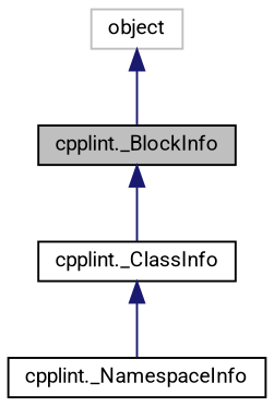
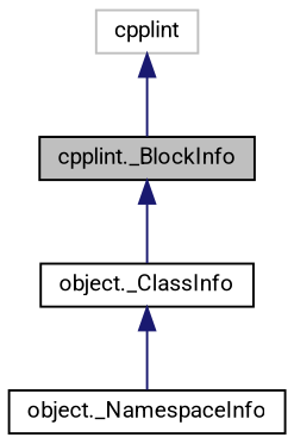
  digraph {
    fontname=Roboto
    node [color=black fillcolor=white fontname=Roboto fontsize=10 shape=record style=filled]
    edge [color=midnightblue dir=back fontname=Roboto fontsize=10 labelfontname=Helvetica labelfontsize=10 style=solid]
    n1 [fillcolor=grey75 fontcolor=black height=0.2 label="cpplint._BlockInfo" width=0.4]
-   n2 [height=0.2 label="cpplint._ClassInfo" width=0.4]
-   n3 [height=0.2 label="cpplint._NamespaceInfo" width=0.4]
-   n4 [color=grey75 height=0.2 label=object width=0.4]
+   n2 [height=0.2 label="object._ClassInfo" width=0.4]
+   n3 [height=0.2 label="object._NamespaceInfo" width=0.4]
+   n4 [color=grey75 height=0.2 label=cpplint width=0.4]
    n1 -> n2
    n2 -> n3
    n4 -> n1
  }
